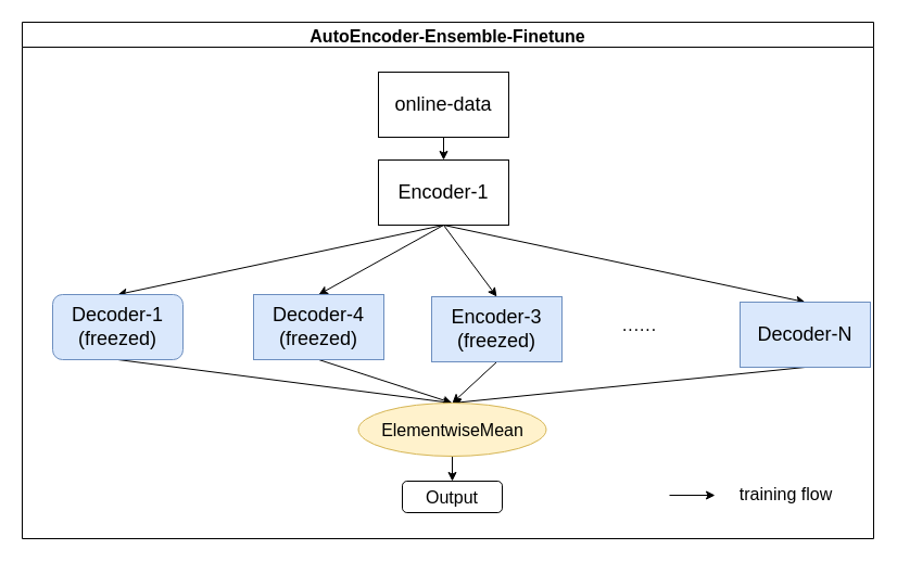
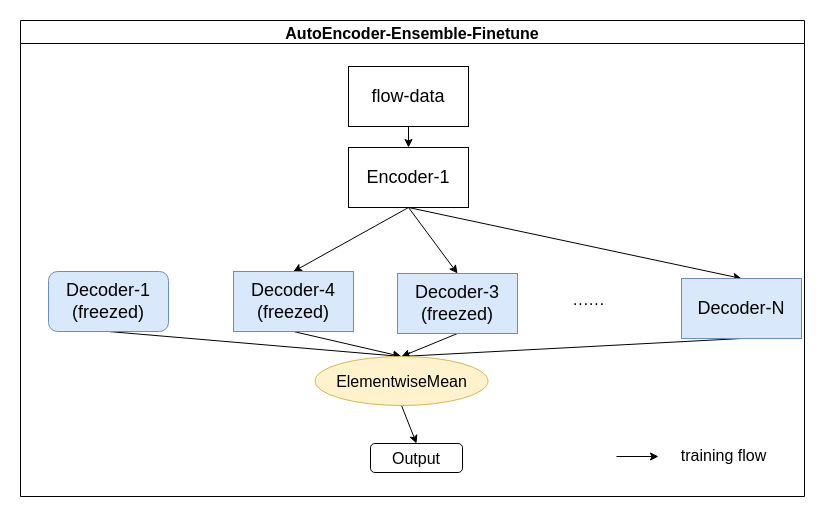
  <mxCell id="0" />
  <mxCell id="1" parent="0" />
  <mxCell id="2" value="AutoEncoder-Ensemble-Finetune" style="swimlane;fontSize=16;" vertex="1" parent="1"><mxGeometry x="20" y="20" width="784" height="476" as="geometry" /></mxCell>
- <mxCell id="3" style="rounded=0;orthogonalLoop=1;jettySize=auto;html=1;exitX=0.5;exitY=1;exitDx=0;exitDy=0;entryX=0.5;entryY=0;entryDx=0;entryDy=0;fontSize=16;" edge="1" parent="2" source="7" target="9"><mxGeometry relative="1" as="geometry" /></mxCell>
  <mxCell id="4" style="rounded=0;orthogonalLoop=1;jettySize=auto;html=1;exitX=0.5;exitY=1;exitDx=0;exitDy=0;entryX=0.5;entryY=0;entryDx=0;entryDy=0;" edge="1" parent="2" source="7" target="11"><mxGeometry relative="1" as="geometry" /></mxCell>
  <mxCell id="5" style="edgeStyle=none;rounded=0;orthogonalLoop=1;jettySize=auto;html=1;exitX=0.5;exitY=1;exitDx=0;exitDy=0;entryX=0.5;entryY=0;entryDx=0;entryDy=0;" edge="1" parent="2" source="7" target="13"><mxGeometry relative="1" as="geometry" /></mxCell>
  <mxCell id="6" style="edgeStyle=none;rounded=0;orthogonalLoop=1;jettySize=auto;html=1;exitX=0.5;exitY=1;exitDx=0;exitDy=0;entryX=0.5;entryY=0;entryDx=0;entryDy=0;" edge="1" parent="2" source="7" target="15"><mxGeometry relative="1" as="geometry" /></mxCell>
  <mxCell id="7" value="&lt;font style=&quot;font-size: 18px;&quot;&gt;Encoder-1&lt;/font&gt;" style="rounded=0;whiteSpace=wrap;html=1;" vertex="1" parent="2"><mxGeometry x="328" y="127" width="120" height="60" as="geometry" /></mxCell>
  <mxCell id="8" style="edgeStyle=none;rounded=0;orthogonalLoop=1;jettySize=auto;html=1;exitX=0.5;exitY=1;exitDx=0;exitDy=0;entryX=0.5;entryY=0;entryDx=0;entryDy=0;" edge="1" parent="2" source="9" target="18"><mxGeometry relative="1" as="geometry" /></mxCell>
  <mxCell id="9" value="&lt;font style=&quot;font-size: 18px;&quot;&gt;Decoder-1&lt;br&gt;(freezed)&lt;br&gt;&lt;/font&gt;" style="whiteSpace=wrap;html=1;fillColor=#dae8fc;strokeColor=#6c8ebf;rounded=1;" vertex="1" parent="2"><mxGeometry x="28" y="251" width="120" height="60" as="geometry" /></mxCell>
  <mxCell id="10" style="edgeStyle=none;rounded=0;orthogonalLoop=1;jettySize=auto;html=1;exitX=0.5;exitY=1;exitDx=0;exitDy=0;entryX=0.5;entryY=0;entryDx=0;entryDy=0;" edge="1" parent="2" source="11" target="18"><mxGeometry relative="1" as="geometry" /></mxCell>
  <mxCell id="11" value="&lt;font style=&quot;font-size: 18px;&quot;&gt;Decoder-4&lt;br&gt;(freezed)&lt;br&gt;&lt;/font&gt;" style="rounded=0;whiteSpace=wrap;html=1;fillColor=#dae8fc;strokeColor=#6c8ebf;" vertex="1" parent="2"><mxGeometry x="213" y="251" width="120" height="60" as="geometry" /></mxCell>
  <mxCell id="12" style="edgeStyle=none;rounded=0;orthogonalLoop=1;jettySize=auto;html=1;exitX=0.5;exitY=1;exitDx=0;exitDy=0;entryX=0.5;entryY=0;entryDx=0;entryDy=0;" edge="1" parent="2" source="13" target="18"><mxGeometry relative="1" as="geometry" /></mxCell>
- <mxCell id="13" value="&lt;font style=&quot;font-size: 18px;&quot;&gt;Encoder-3&lt;br&gt;(freezed)&lt;br&gt;&lt;/font&gt;" style="rounded=0;whiteSpace=wrap;html=1;fillColor=#dae8fc;strokeColor=#6c8ebf;" vertex="1" parent="2"><mxGeometry x="377" y="253" width="120" height="60" as="geometry" /></mxCell>
+ <mxCell id="13" value="&lt;font style=&quot;font-size: 18px;&quot;&gt;Decoder-3&lt;br&gt;(freezed)&lt;br&gt;&lt;/font&gt;" style="rounded=0;whiteSpace=wrap;html=1;fillColor=#dae8fc;strokeColor=#6c8ebf;" vertex="1" parent="2"><mxGeometry x="377" y="253" width="120" height="60" as="geometry" /></mxCell>
  <mxCell id="14" style="edgeStyle=none;rounded=0;orthogonalLoop=1;jettySize=auto;html=1;exitX=0.5;exitY=1;exitDx=0;exitDy=0;entryX=0.5;entryY=0;entryDx=0;entryDy=0;" edge="1" parent="2" source="15" target="18"><mxGeometry relative="1" as="geometry" /></mxCell>
  <mxCell id="15" value="&lt;font style=&quot;font-size: 18px;&quot;&gt;Decoder-N&lt;/font&gt;" style="rounded=0;whiteSpace=wrap;html=1;fillColor=#dae8fc;strokeColor=#6c8ebf;" vertex="1" parent="2"><mxGeometry x="661" y="258" width="120" height="60" as="geometry" /></mxCell>
  <mxCell id="16" value="······" style="text;html=1;align=center;verticalAlign=middle;resizable=0;points=[];autosize=1;strokeColor=none;fillColor=none;fontSize=16;" vertex="1" parent="2"><mxGeometry x="543" y="267.5" width="50" height="31" as="geometry" /></mxCell>
  <mxCell id="17" style="edgeStyle=none;rounded=0;orthogonalLoop=1;jettySize=auto;html=1;exitX=0.5;exitY=1;exitDx=0;exitDy=0;entryX=0.5;entryY=0;entryDx=0;entryDy=0;" edge="1" parent="2" source="18" target="19"><mxGeometry relative="1" as="geometry" /></mxCell>
- <mxCell id="18" value="ElementwiseMean" style="ellipse;whiteSpace=wrap;html=1;fontSize=16;fillColor=#fff2cc;strokeColor=#d6b656;" vertex="1" parent="2"><mxGeometry x="309.5" y="351" width="173" height="49" as="geometry" /></mxCell>
+ <mxCell id="18" value="ElementwiseMean" style="ellipse;whiteSpace=wrap;html=1;fontSize=16;fillColor=#fff2cc;strokeColor=#d6b656;" vertex="1" parent="2"><mxGeometry x="294.5" y="336" width="173" height="49" as="geometry" /></mxCell>
  <mxCell id="19" value="Output" style="rounded=1;whiteSpace=wrap;html=1;fontSize=16;" vertex="1" parent="2"><mxGeometry x="350" y="423" width="92" height="29" as="geometry" /></mxCell>
  <mxCell id="20" value="" style="endArrow=classic;html=1;rounded=0;fontSize=16;" edge="1" parent="2"><mxGeometry width="50" height="50" relative="1" as="geometry"><mxPoint x="596" y="436" as="sourcePoint" /><mxPoint x="638" y="436" as="targetPoint" /></mxGeometry></mxCell>
  <mxCell id="21" value="training flow" style="text;html=1;align=center;verticalAlign=middle;resizable=0;points=[];autosize=1;strokeColor=none;fillColor=none;fontSize=16;" vertex="1" parent="2"><mxGeometry x="651" y="419" width="104" height="31" as="geometry" /></mxCell>
  <mxCell id="22" style="edgeStyle=none;rounded=0;orthogonalLoop=1;jettySize=auto;html=1;exitX=0.5;exitY=1;exitDx=0;exitDy=0;entryX=0.5;entryY=0;entryDx=0;entryDy=0;" edge="1" parent="2" source="23" target="7"><mxGeometry relative="1" as="geometry" /></mxCell>
- <mxCell id="23" value="&lt;font style=&quot;font-size: 18px;&quot;&gt;online-data&lt;/font&gt;" style="rounded=0;whiteSpace=wrap;html=1;" vertex="1" parent="2"><mxGeometry x="328" y="46" width="120" height="60" as="geometry" /></mxCell>
+ <mxCell id="23" value="&lt;font style=&quot;font-size: 18px;&quot;&gt;flow-data&lt;/font&gt;" style="rounded=0;whiteSpace=wrap;html=1;" vertex="1" parent="2"><mxGeometry x="328" y="46" width="120" height="60" as="geometry" /></mxCell>
